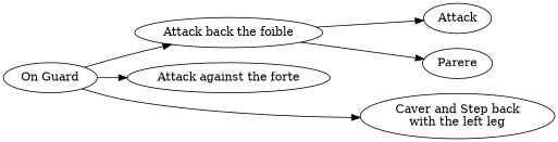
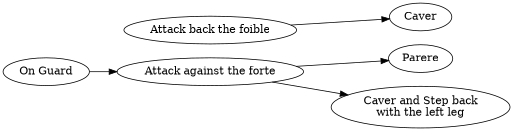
  digraph {
    rankdir=LR
    node [fillcolor=blue]
    n1 [label="On Guard"]
    n2 [fillcolor=red label="Attack back the foible"]
    n3 [fillcolor=red label="Attack against the forte"]
-   n4 [label=Attack]
+   n4 [label=Caver]
    n5 [label=Parere]
    n6 [label="Caver and Step back\nwith the left leg"]
-   n1 -> n2
    n1 -> n3
    n2 -> n4
-   n2 -> n5
-   n1 -> n6
+   n3 -> n5
+   n3 -> n6
  }
